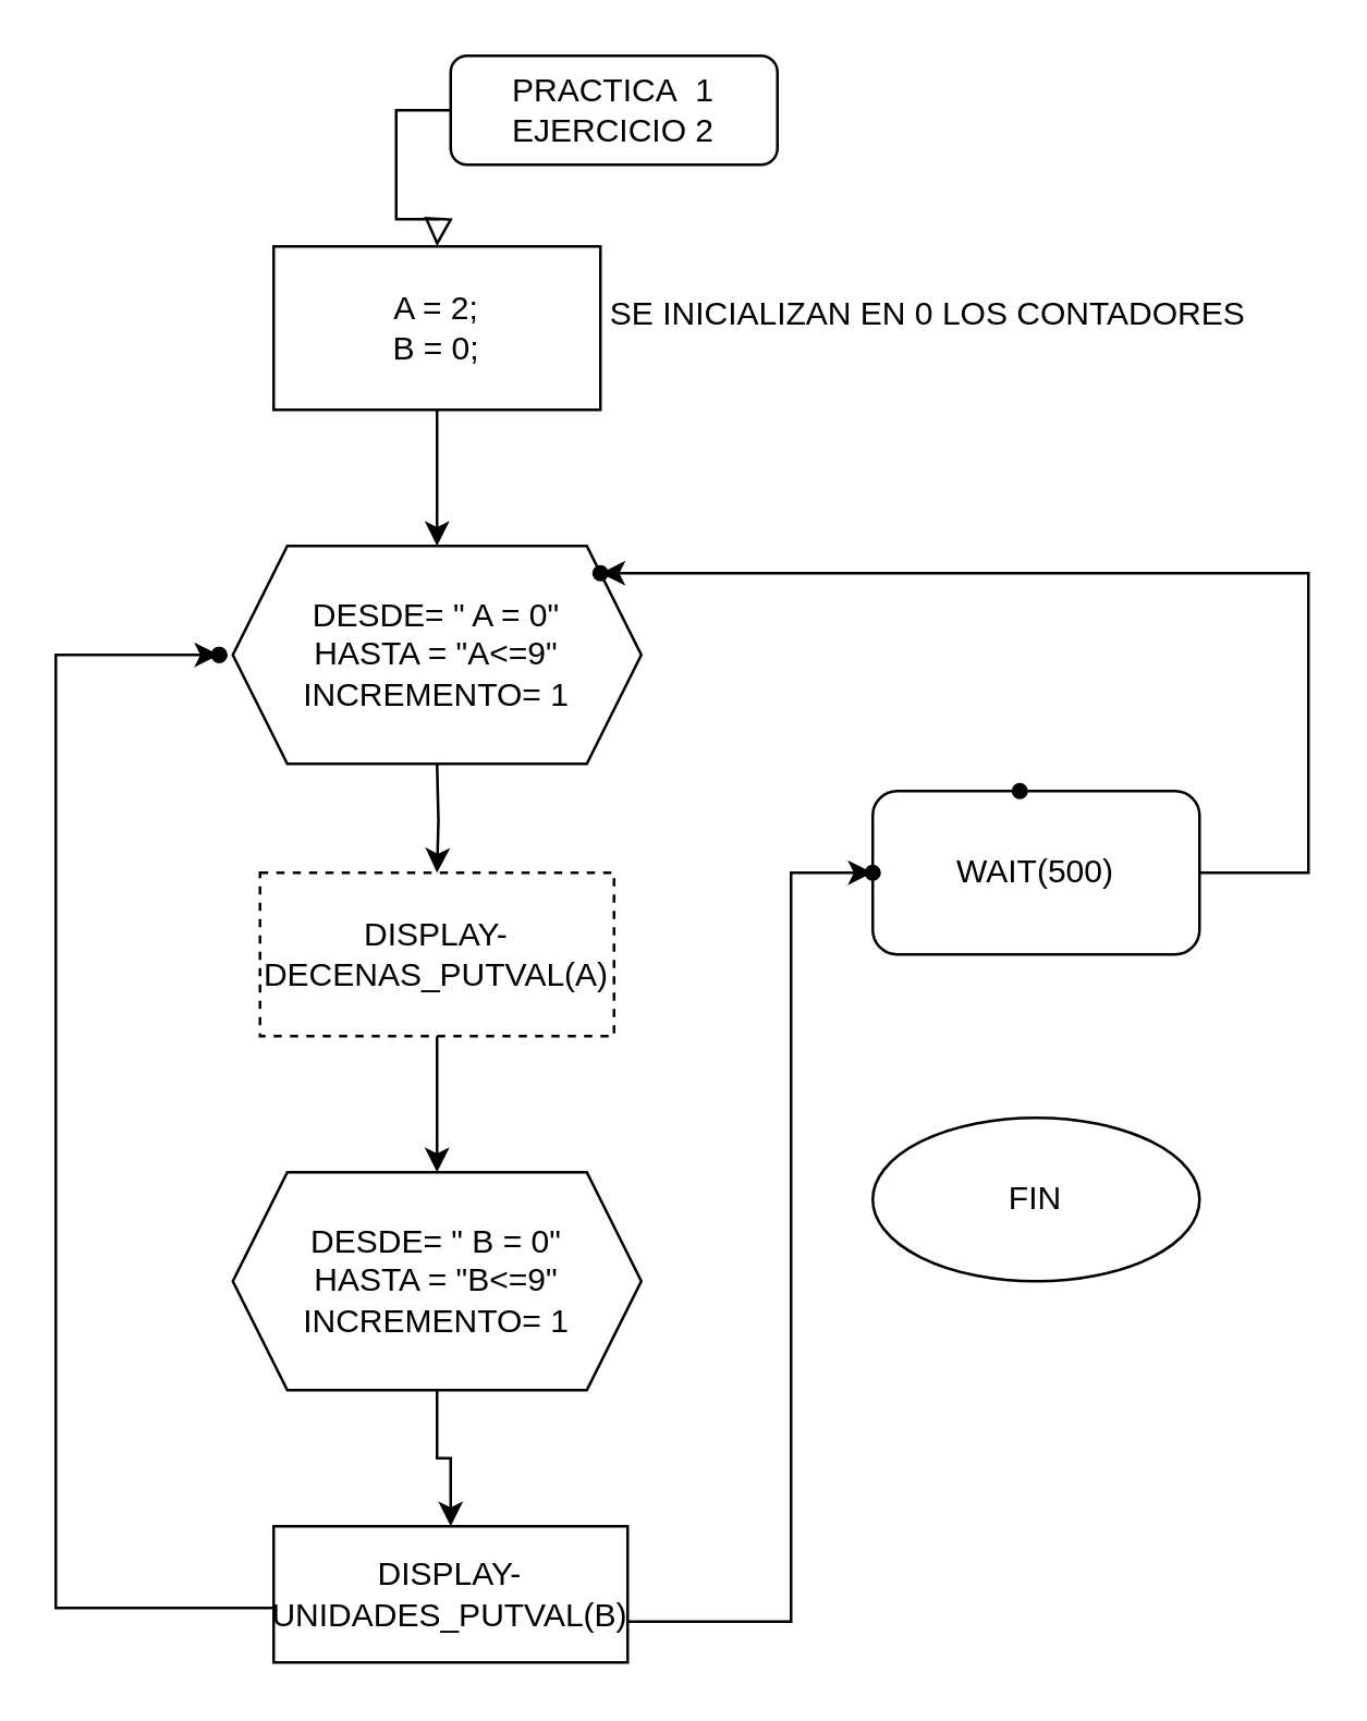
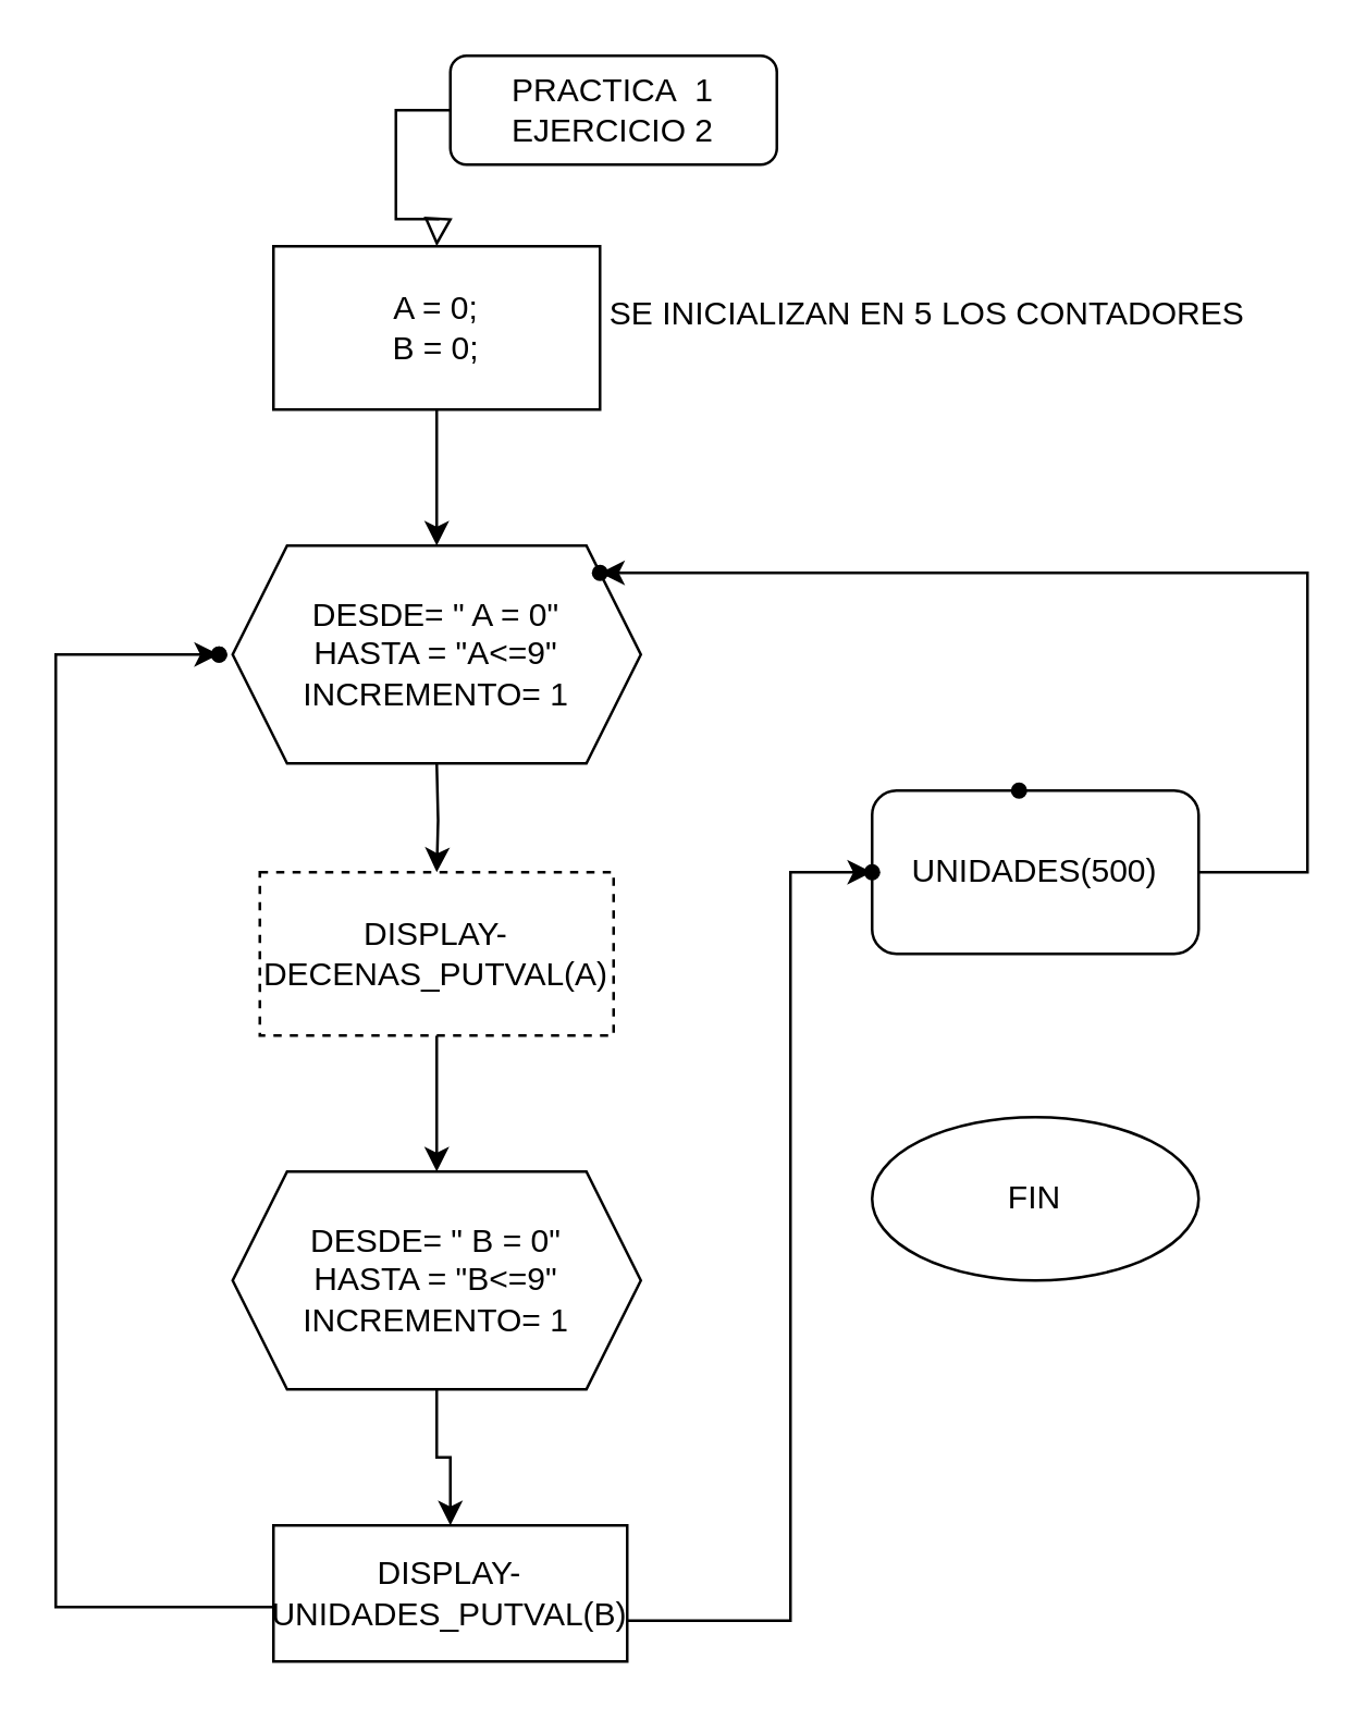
  <mxCell id="0" />
  <mxCell id="1" parent="0" />
  <mxCell id="2" value="" style="rounded=0;html=1;jettySize=auto;orthogonalLoop=1;fontSize=11;endArrow=block;endFill=0;endSize=8;strokeWidth=1;shadow=0;labelBackgroundColor=none;edgeStyle=orthogonalEdgeStyle;" parent="1" source="3" edge="1"><mxGeometry relative="1" as="geometry"><mxPoint x="160" y="90" as="targetPoint" /></mxGeometry></mxCell>
  <mxCell id="3" value="PRACTICA&amp;nbsp; 1&lt;br&gt;EJERCICIO 2" style="rounded=1;whiteSpace=wrap;html=1;fontSize=12;glass=0;strokeWidth=1;shadow=0;" parent="1" vertex="1"><mxGeometry x="165" y="20" width="120" height="40" as="geometry" /></mxCell>
  <mxCell id="4" value="DESDE= &quot; A = 0&quot;&lt;br&gt;&amp;nbsp;HASTA = &quot;A&amp;lt;=9&quot;&lt;span style=&quot;white-space: pre;&quot;&gt; &lt;/span&gt;&lt;br&gt;INCREMENTO= 1" style="shape=hexagon;perimeter=hexagonPerimeter2;whiteSpace=wrap;html=1;fixedSize=1;" vertex="1" parent="1"><mxGeometry x="85" y="200" width="150" height="80" as="geometry" /></mxCell>
  <mxCell id="5" value="" style="edgeStyle=orthogonalEdgeStyle;rounded=0;orthogonalLoop=1;jettySize=auto;html=1;" edge="1" parent="1" source="6" target="4"><mxGeometry relative="1" as="geometry" /></mxCell>
- <mxCell id="6" value="A = 2;&lt;br&gt;B = 0;" style="rounded=0;whiteSpace=wrap;html=1;" vertex="1" parent="1"><mxGeometry x="100" y="90" width="120" height="60" as="geometry" /></mxCell>
- <mxCell id="7" value="SE INICIALIZAN EN 0 LOS CONTADORES" style="text;html=1;align=center;verticalAlign=middle;resizable=0;points=[];autosize=1;strokeColor=none;fillColor=none;" vertex="1" parent="1"><mxGeometry x="215" y="100" width="250" height="30" as="geometry" /></mxCell>
+ <mxCell id="6" value="A = 0;&lt;br&gt;B = 0;" style="rounded=0;whiteSpace=wrap;html=1;" vertex="1" parent="1"><mxGeometry x="100" y="90" width="120" height="60" as="geometry" /></mxCell>
+ <mxCell id="7" value="SE INICIALIZAN EN 5 LOS CONTADORES" style="text;html=1;align=center;verticalAlign=middle;resizable=0;points=[];autosize=1;strokeColor=none;fillColor=none;" vertex="1" parent="1"><mxGeometry x="215" y="100" width="250" height="30" as="geometry" /></mxCell>
  <mxCell id="8" value="" style="edgeStyle=orthogonalEdgeStyle;rounded=0;orthogonalLoop=1;jettySize=auto;html=1;" edge="1" parent="1" target="9"><mxGeometry relative="1" as="geometry"><mxPoint x="440" y="320" as="sourcePoint" /><Array as="points"><mxPoint x="480" y="320" /><mxPoint x="480" y="210" /></Array></mxGeometry></mxCell>
  <mxCell id="9" value="" style="shape=waypoint;sketch=0;size=6;pointerEvents=1;points=[];fillColor=default;resizable=0;rotatable=0;perimeter=centerPerimeter;snapToPoint=1;rounded=1;" vertex="1" parent="1"><mxGeometry x="200" y="190" width="40" height="40" as="geometry" /></mxCell>
  <mxCell id="10" value="" style="edgeStyle=orthogonalEdgeStyle;rounded=0;orthogonalLoop=1;jettySize=auto;html=1;" edge="1" parent="1" target="12"><mxGeometry relative="1" as="geometry"><mxPoint x="160" y="280" as="sourcePoint" /></mxGeometry></mxCell>
  <mxCell id="11" value="" style="edgeStyle=orthogonalEdgeStyle;rounded=0;orthogonalLoop=1;jettySize=auto;html=1;" edge="1" parent="1" source="12" target="15"><mxGeometry relative="1" as="geometry" /></mxCell>
  <mxCell id="12" value="DISPLAY-DECENAS_PUTVAL(A)" style="rounded=0;whiteSpace=wrap;html=1;dashed=1;" vertex="1" parent="1"><mxGeometry x="95" y="320" width="130" height="60" as="geometry" /></mxCell>
  <mxCell id="13" value="" style="shape=waypoint;sketch=0;size=6;pointerEvents=1;points=[];fillColor=default;resizable=0;rotatable=0;perimeter=centerPerimeter;snapToPoint=1;rounded=0;" vertex="1" parent="1"><mxGeometry x="60" y="220" width="40" height="40" as="geometry" /></mxCell>
  <mxCell id="14" value="" style="edgeStyle=orthogonalEdgeStyle;rounded=0;orthogonalLoop=1;jettySize=auto;html=1;" edge="1" parent="1" source="15" target="18"><mxGeometry relative="1" as="geometry" /></mxCell>
  <mxCell id="15" value="DESDE= &quot; B = 0&quot;&lt;br&gt;&amp;nbsp;HASTA = &quot;B&amp;lt;=9&quot;&lt;span style=&quot;white-space: pre;&quot;&gt; &lt;/span&gt;&lt;br&gt;INCREMENTO= 1" style="shape=hexagon;perimeter=hexagonPerimeter2;whiteSpace=wrap;html=1;fixedSize=1;" vertex="1" parent="1"><mxGeometry x="85" y="430" width="150" height="80" as="geometry" /></mxCell>
  <mxCell id="16" value="" style="edgeStyle=orthogonalEdgeStyle;rounded=0;orthogonalLoop=1;jettySize=auto;html=1;" edge="1" parent="1" source="18" target="19"><mxGeometry relative="1" as="geometry"><Array as="points"><mxPoint x="20" y="590" /><mxPoint x="20" y="240" /></Array></mxGeometry></mxCell>
  <mxCell id="17" value="" style="edgeStyle=orthogonalEdgeStyle;rounded=0;orthogonalLoop=1;jettySize=auto;html=1;" edge="1" parent="1" source="18" target="23"><mxGeometry relative="1" as="geometry"><Array as="points"><mxPoint x="290" y="595" /><mxPoint x="290" y="320" /></Array></mxGeometry></mxCell>
  <mxCell id="18" value="DISPLAY-UNIDADES_PUTVAL(B)" style="rounded=0;whiteSpace=wrap;html=1;" vertex="1" parent="1"><mxGeometry x="100" y="560" width="130" height="50" as="geometry" /></mxCell>
  <mxCell id="19" value="" style="shape=waypoint;sketch=0;size=6;pointerEvents=1;points=[];fillColor=default;resizable=0;rotatable=0;perimeter=centerPerimeter;snapToPoint=1;rounded=0;" vertex="1" parent="1"><mxGeometry x="60" y="220" width="40" height="40" as="geometry" /></mxCell>
- <mxCell id="20" value="WAIT(500)" style="rounded=1;whiteSpace=wrap;html=1;" vertex="1" parent="1"><mxGeometry x="320" y="290" width="120" height="60" as="geometry" /></mxCell>
+ <mxCell id="20" value="UNIDADES(500)" style="rounded=1;whiteSpace=wrap;html=1;" vertex="1" parent="1"><mxGeometry x="320" y="290" width="120" height="60" as="geometry" /></mxCell>
  <mxCell id="21" value="" style="shape=waypoint;sketch=0;size=6;pointerEvents=1;points=[];fillColor=default;resizable=0;rotatable=0;perimeter=centerPerimeter;snapToPoint=1;" vertex="1" parent="1"><mxGeometry x="354" y="270" width="40" height="40" as="geometry" /></mxCell>
  <mxCell id="22" value="FIN" style="ellipse;whiteSpace=wrap;html=1;" vertex="1" parent="1"><mxGeometry x="320" y="410" width="120" height="60" as="geometry" /></mxCell>
  <mxCell id="23" value="" style="shape=waypoint;sketch=0;size=6;pointerEvents=1;points=[];fillColor=default;resizable=0;rotatable=0;perimeter=centerPerimeter;snapToPoint=1;rounded=0;" vertex="1" parent="1"><mxGeometry x="300" y="300" width="40" height="40" as="geometry" /></mxCell>
